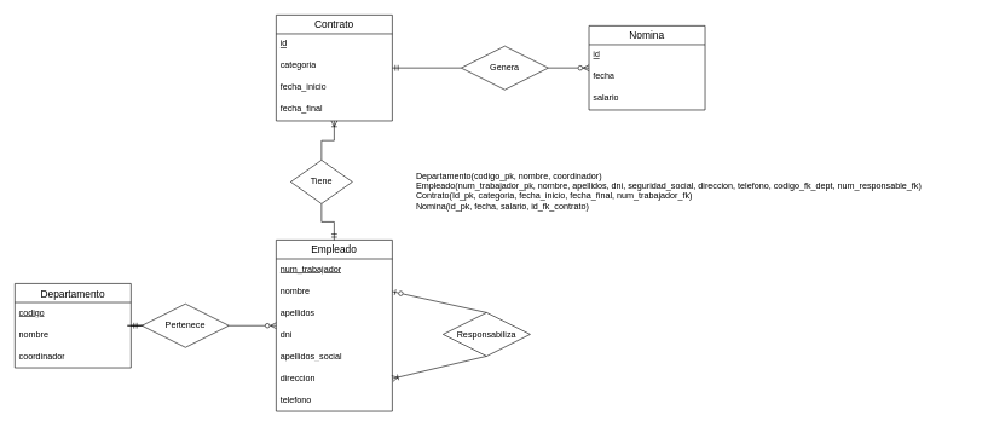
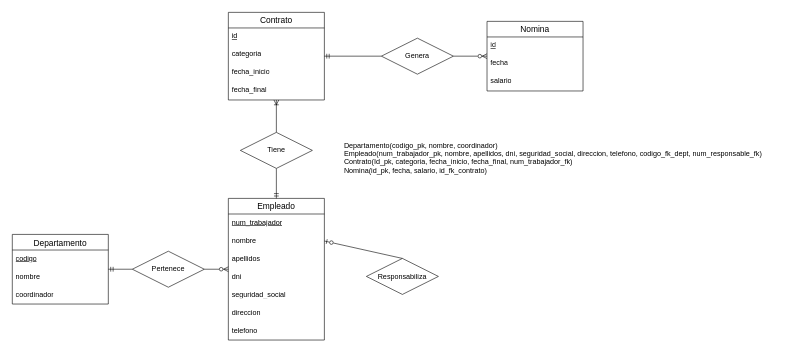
  <mxCell id="0" />
  <mxCell id="1" parent="0" />
  <mxCell id="2" value="Empleado" style="swimlane;fontStyle=0;childLayout=stackLayout;horizontal=1;startSize=26;horizontalStack=0;resizeParent=1;resizeParentMax=0;resizeLast=0;collapsible=1;marginBottom=0;align=center;fontSize=14;" parent="1" vertex="1"><mxGeometry x="380" y="330" width="160" height="236" as="geometry" /></mxCell>
  <mxCell id="3" value="&lt;u&gt;num_trabajador&lt;/u&gt;" style="text;strokeColor=none;fillColor=none;spacingLeft=4;spacingRight=4;overflow=hidden;rotatable=0;points=[[0,0.5],[1,0.5]];portConstraint=eastwest;fontSize=12;whiteSpace=wrap;html=1;" parent="2" vertex="1"><mxGeometry y="26" width="160" height="30" as="geometry" /></mxCell>
  <mxCell id="4" value="nombre" style="text;strokeColor=none;fillColor=none;spacingLeft=4;spacingRight=4;overflow=hidden;rotatable=0;points=[[0,0.5],[1,0.5]];portConstraint=eastwest;fontSize=12;whiteSpace=wrap;html=1;" parent="2" vertex="1"><mxGeometry y="56" width="160" height="30" as="geometry" /></mxCell>
  <mxCell id="5" value="apellidos" style="text;strokeColor=none;fillColor=none;spacingLeft=4;spacingRight=4;overflow=hidden;rotatable=0;points=[[0,0.5],[1,0.5]];portConstraint=eastwest;fontSize=12;whiteSpace=wrap;html=1;" parent="2" vertex="1"><mxGeometry y="86" width="160" height="30" as="geometry" /></mxCell>
  <mxCell id="6" value="dni" style="text;strokeColor=none;fillColor=none;spacingLeft=4;spacingRight=4;overflow=hidden;rotatable=0;points=[[0,0.5],[1,0.5]];portConstraint=eastwest;fontSize=12;whiteSpace=wrap;html=1;" parent="2" vertex="1"><mxGeometry y="116" width="160" height="30" as="geometry" /></mxCell>
- <mxCell id="7" value="apellidos_social" style="text;strokeColor=none;fillColor=none;spacingLeft=4;spacingRight=4;overflow=hidden;rotatable=0;points=[[0,0.5],[1,0.5]];portConstraint=eastwest;fontSize=12;whiteSpace=wrap;html=1;" parent="2" vertex="1"><mxGeometry y="146" width="160" height="30" as="geometry" /></mxCell>
+ <mxCell id="7" value="seguridad_social" style="text;strokeColor=none;fillColor=none;spacingLeft=4;spacingRight=4;overflow=hidden;rotatable=0;points=[[0,0.5],[1,0.5]];portConstraint=eastwest;fontSize=12;whiteSpace=wrap;html=1;" parent="2" vertex="1"><mxGeometry y="146" width="160" height="30" as="geometry" /></mxCell>
  <mxCell id="8" value="direccion" style="text;strokeColor=none;fillColor=none;spacingLeft=4;spacingRight=4;overflow=hidden;rotatable=0;points=[[0,0.5],[1,0.5]];portConstraint=eastwest;fontSize=12;whiteSpace=wrap;html=1;" parent="2" vertex="1"><mxGeometry y="176" width="160" height="30" as="geometry" /></mxCell>
  <mxCell id="9" value="telefono" style="text;strokeColor=none;fillColor=none;spacingLeft=4;spacingRight=4;overflow=hidden;rotatable=0;points=[[0,0.5],[1,0.5]];portConstraint=eastwest;fontSize=12;whiteSpace=wrap;html=1;" parent="2" vertex="1"><mxGeometry y="206" width="160" height="30" as="geometry" /></mxCell>
  <mxCell id="10" value="Departamento" style="swimlane;fontStyle=0;childLayout=stackLayout;horizontal=1;startSize=26;horizontalStack=0;resizeParent=1;resizeParentMax=0;resizeLast=0;collapsible=1;marginBottom=0;align=center;fontSize=14;" parent="1" vertex="1"><mxGeometry x="20" y="390" width="160" height="116" as="geometry" /></mxCell>
  <mxCell id="11" value="&lt;u&gt;codigo&lt;/u&gt;" style="text;strokeColor=none;fillColor=none;spacingLeft=4;spacingRight=4;overflow=hidden;rotatable=0;points=[[0,0.5],[1,0.5]];portConstraint=eastwest;fontSize=12;whiteSpace=wrap;html=1;" parent="10" vertex="1"><mxGeometry y="26" width="160" height="30" as="geometry" /></mxCell>
  <mxCell id="12" value="nombre" style="text;strokeColor=none;fillColor=none;spacingLeft=4;spacingRight=4;overflow=hidden;rotatable=0;points=[[0,0.5],[1,0.5]];portConstraint=eastwest;fontSize=12;whiteSpace=wrap;html=1;" parent="10" vertex="1"><mxGeometry y="56" width="160" height="30" as="geometry" /></mxCell>
  <mxCell id="13" value="coordinador" style="text;strokeColor=none;fillColor=none;spacingLeft=4;spacingRight=4;overflow=hidden;rotatable=0;points=[[0,0.5],[1,0.5]];portConstraint=eastwest;fontSize=12;whiteSpace=wrap;html=1;" parent="10" vertex="1"><mxGeometry y="86" width="160" height="30" as="geometry" /></mxCell>
  <mxCell id="14" value="Contrato" style="swimlane;fontStyle=0;childLayout=stackLayout;horizontal=1;startSize=26;horizontalStack=0;resizeParent=1;resizeParentMax=0;resizeLast=0;collapsible=1;marginBottom=0;align=center;fontSize=14;" parent="1" vertex="1"><mxGeometry x="380" y="20" width="160" height="146" as="geometry" /></mxCell>
  <mxCell id="15" value="&lt;u&gt;id&lt;/u&gt;" style="text;strokeColor=none;fillColor=none;spacingLeft=4;spacingRight=4;overflow=hidden;rotatable=0;points=[[0,0.5],[1,0.5]];portConstraint=eastwest;fontSize=12;whiteSpace=wrap;html=1;" parent="14" vertex="1"><mxGeometry y="26" width="160" height="30" as="geometry" /></mxCell>
  <mxCell id="16" value="categoria" style="text;strokeColor=none;fillColor=none;spacingLeft=4;spacingRight=4;overflow=hidden;rotatable=0;points=[[0,0.5],[1,0.5]];portConstraint=eastwest;fontSize=12;whiteSpace=wrap;html=1;" parent="14" vertex="1"><mxGeometry y="56" width="160" height="30" as="geometry" /></mxCell>
  <mxCell id="17" value="fecha_inicio" style="text;strokeColor=none;fillColor=none;spacingLeft=4;spacingRight=4;overflow=hidden;rotatable=0;points=[[0,0.5],[1,0.5]];portConstraint=eastwest;fontSize=12;whiteSpace=wrap;html=1;" parent="14" vertex="1"><mxGeometry y="86" width="160" height="30" as="geometry" /></mxCell>
  <mxCell id="18" value="fecha_final" style="text;strokeColor=none;fillColor=none;spacingLeft=4;spacingRight=4;overflow=hidden;rotatable=0;points=[[0,0.5],[1,0.5]];portConstraint=eastwest;fontSize=12;whiteSpace=wrap;html=1;" parent="14" vertex="1"><mxGeometry y="116" width="160" height="30" as="geometry" /></mxCell>
  <mxCell id="19" value="Responsabiliza" style="shape=rhombus;perimeter=rhombusPerimeter;whiteSpace=wrap;html=1;align=center;" parent="1" vertex="1"><mxGeometry x="610" y="430" width="120" height="60" as="geometry" /></mxCell>
- <mxCell id="20" value="" style="endArrow=none;html=1;entryX=0.5;entryY=1;entryDx=0;entryDy=0;exitX=1;exitY=0.5;exitDx=0;exitDy=0;curved=1;startArrow=ERoneToMany;startFill=0;" parent="1" source="8" target="19" edge="1"><mxGeometry width="50" height="50" relative="1" as="geometry"><mxPoint x="350" y="610" as="sourcePoint" /><mxPoint x="400" y="560" as="targetPoint" /></mxGeometry></mxCell>
  <mxCell id="21" value="" style="endArrow=none;html=1;rounded=0;entryX=0.5;entryY=0;entryDx=0;entryDy=0;exitX=1;exitY=0.5;exitDx=0;exitDy=0;endFill=0;startArrow=ERzeroToOne;startFill=0;" parent="1" source="4" target="19" edge="1"><mxGeometry width="50" height="50" relative="1" as="geometry"><mxPoint x="350" y="610" as="sourcePoint" /><mxPoint x="400" y="560" as="targetPoint" /></mxGeometry></mxCell>
  <mxCell id="22" style="edgeStyle=orthogonalEdgeStyle;rounded=0;orthogonalLoop=1;jettySize=auto;html=1;endArrow=ERmandOne;endFill=0;" parent="1" source="24" target="10" edge="1"><mxGeometry relative="1" as="geometry" /></mxCell>
  <mxCell id="23" style="edgeStyle=orthogonalEdgeStyle;rounded=0;orthogonalLoop=1;jettySize=auto;html=1;endArrow=ERzeroToMany;endFill=0;" parent="1" source="24" target="2" edge="1"><mxGeometry relative="1" as="geometry" /></mxCell>
- <mxCell id="24" value="Pertenece" style="shape=rhombus;perimeter=rhombusPerimeter;whiteSpace=wrap;html=1;align=center;" parent="1" vertex="1"><mxGeometry x="195" y="418" width="120" height="60" as="geometry" /></mxCell>
+ <mxCell id="24" value="Pertenece" style="shape=rhombus;perimeter=rhombusPerimeter;whiteSpace=wrap;html=1;align=center;" parent="1" vertex="1"><mxGeometry x="220" y="418" width="120" height="60" as="geometry" /></mxCell>
  <mxCell id="25" style="edgeStyle=orthogonalEdgeStyle;rounded=0;orthogonalLoop=1;jettySize=auto;html=1;endArrow=ERoneToMany;endFill=0;" parent="1" source="27" target="14" edge="1"><mxGeometry relative="1" as="geometry" /></mxCell>
  <mxCell id="26" style="edgeStyle=orthogonalEdgeStyle;rounded=0;orthogonalLoop=1;jettySize=auto;html=1;endArrow=ERmandOne;endFill=0;" parent="1" source="27" target="2" edge="1"><mxGeometry relative="1" as="geometry" /></mxCell>
- <mxCell id="27" value="Tiene" style="shape=rhombus;perimeter=rhombusPerimeter;whiteSpace=wrap;html=1;align=center;" parent="1" vertex="1"><mxGeometry x="400" y="220" width="85" height="60" as="geometry" /></mxCell>
+ <mxCell id="27" value="Tiene" style="shape=rhombus;perimeter=rhombusPerimeter;whiteSpace=wrap;html=1;align=center;" parent="1" vertex="1"><mxGeometry x="400" y="220" width="120" height="60" as="geometry" /></mxCell>
  <mxCell id="28" value="Nomina" style="swimlane;fontStyle=0;childLayout=stackLayout;horizontal=1;startSize=26;horizontalStack=0;resizeParent=1;resizeParentMax=0;resizeLast=0;collapsible=1;marginBottom=0;align=center;fontSize=14;" parent="1" vertex="1"><mxGeometry x="811" y="35" width="160" height="116" as="geometry" /></mxCell>
  <mxCell id="29" value="&lt;u&gt;id&lt;/u&gt;" style="text;strokeColor=none;fillColor=none;spacingLeft=4;spacingRight=4;overflow=hidden;rotatable=0;points=[[0,0.5],[1,0.5]];portConstraint=eastwest;fontSize=12;whiteSpace=wrap;html=1;" parent="28" vertex="1"><mxGeometry y="26" width="160" height="30" as="geometry" /></mxCell>
  <mxCell id="30" value="fecha" style="text;strokeColor=none;fillColor=none;spacingLeft=4;spacingRight=4;overflow=hidden;rotatable=0;points=[[0,0.5],[1,0.5]];portConstraint=eastwest;fontSize=12;whiteSpace=wrap;html=1;" parent="28" vertex="1"><mxGeometry y="56" width="160" height="30" as="geometry" /></mxCell>
  <mxCell id="31" value="salario" style="text;strokeColor=none;fillColor=none;spacingLeft=4;spacingRight=4;overflow=hidden;rotatable=0;points=[[0,0.5],[1,0.5]];portConstraint=eastwest;fontSize=12;whiteSpace=wrap;html=1;" parent="28" vertex="1"><mxGeometry y="86" width="160" height="30" as="geometry" /></mxCell>
  <mxCell id="32" style="edgeStyle=orthogonalEdgeStyle;rounded=0;orthogonalLoop=1;jettySize=auto;html=1;endArrow=ERmandOne;endFill=0;" parent="1" source="34" target="14" edge="1"><mxGeometry relative="1" as="geometry" /></mxCell>
  <mxCell id="33" style="edgeStyle=orthogonalEdgeStyle;rounded=0;orthogonalLoop=1;jettySize=auto;html=1;endArrow=ERzeroToMany;endFill=0;" parent="1" source="34" target="28" edge="1"><mxGeometry relative="1" as="geometry" /></mxCell>
  <mxCell id="34" value="Genera" style="shape=rhombus;perimeter=rhombusPerimeter;whiteSpace=wrap;html=1;align=center;" parent="1" vertex="1"><mxGeometry x="635" y="63" width="120" height="60" as="geometry" /></mxCell>
  <mxCell id="35" value="&lt;div align=&quot;left&quot;&gt;&lt;div style=&quot;border-color: var(--border-color);&quot; align=&quot;left&quot;&gt;Departamento(codigo_pk, nombre, coordinador)&lt;/div&gt;&lt;div style=&quot;border-color: var(--border-color);&quot; align=&quot;left&quot;&gt;&lt;span style=&quot;background-color: initial;&quot;&gt;Empleado(num_trabajador_pk, nombre, apellidos, dni, seguridad_social, direccion, telefono, codigo_fk_dept, num_responsable_fk)&lt;/span&gt;&lt;/div&gt;&lt;/div&gt;&lt;div align=&quot;left&quot;&gt;Contrato(Id_pk, categoria, fecha_inicio, fecha_final, num_trabajador_fk)&lt;/div&gt;&lt;div align=&quot;left&quot;&gt;Nomina(id_pk, fecha, salario, id_fk_contrato)&lt;/div&gt;&lt;div align=&quot;left&quot;&gt;&lt;br&gt;&lt;/div&gt;" style="text;html=1;strokeColor=none;fillColor=none;align=left;verticalAlign=middle;whiteSpace=wrap;rounded=0;" parent="1" vertex="1"><mxGeometry x="571" y="190" width="760" height="160" as="geometry" /></mxCell>
